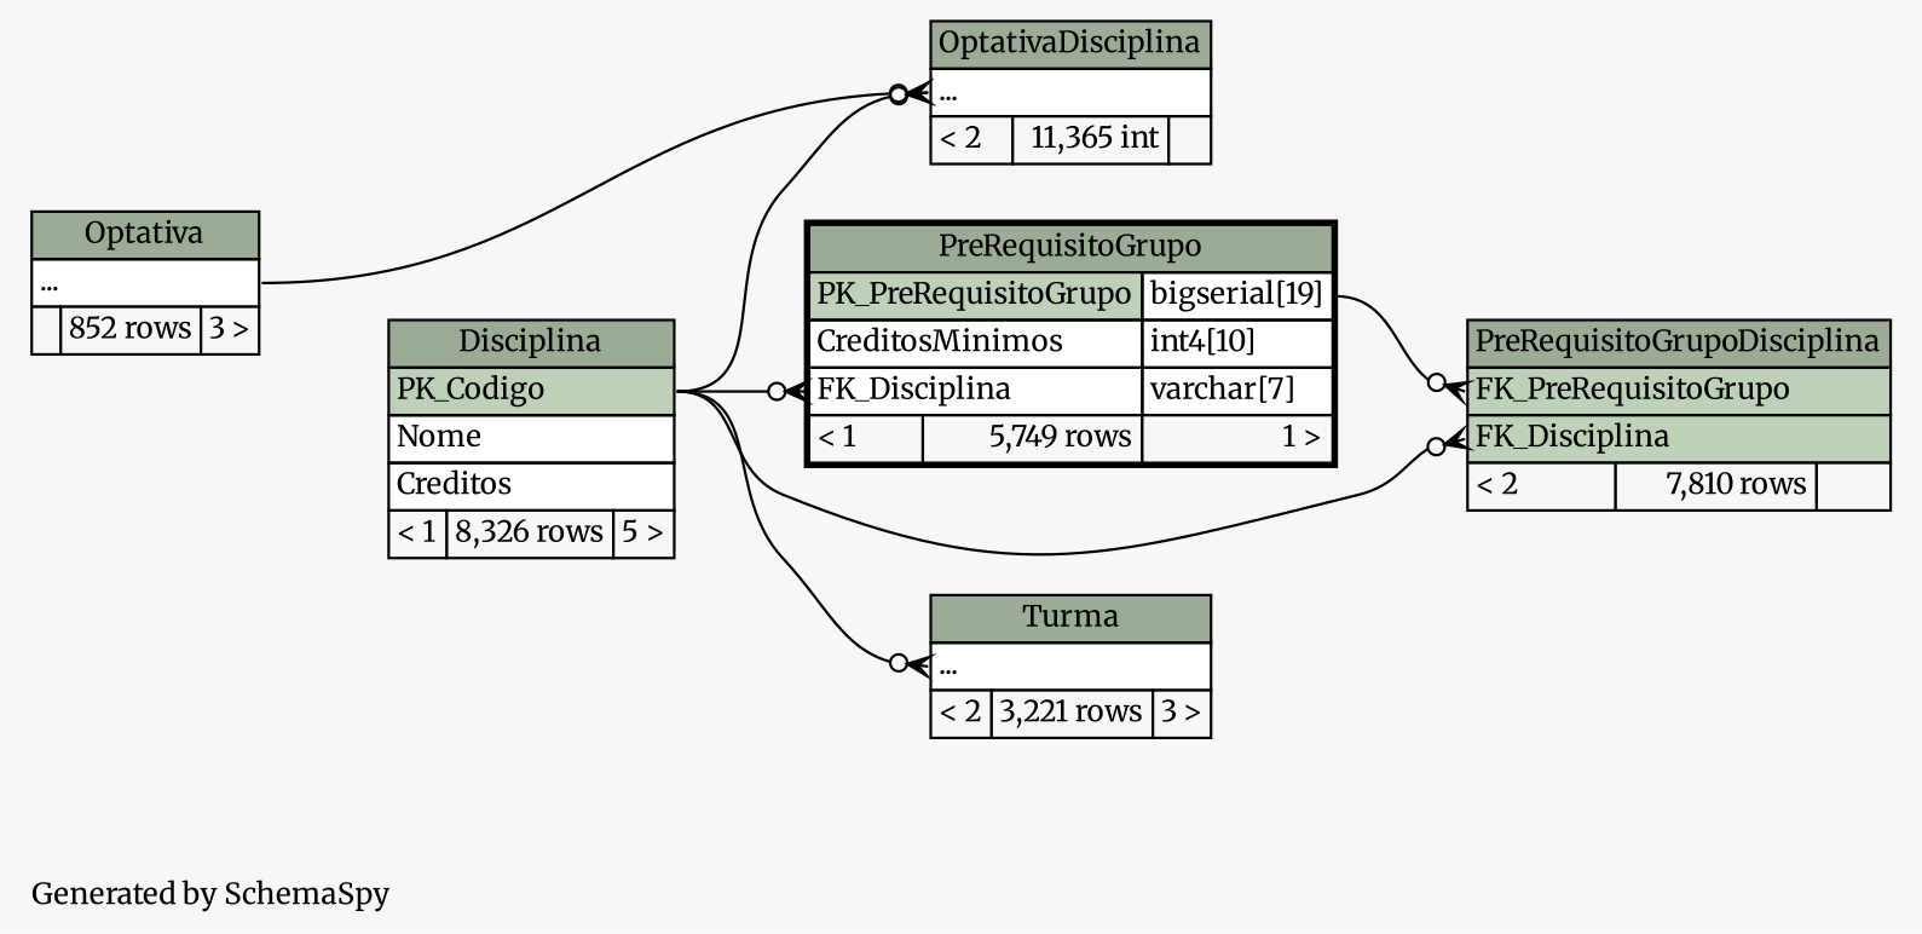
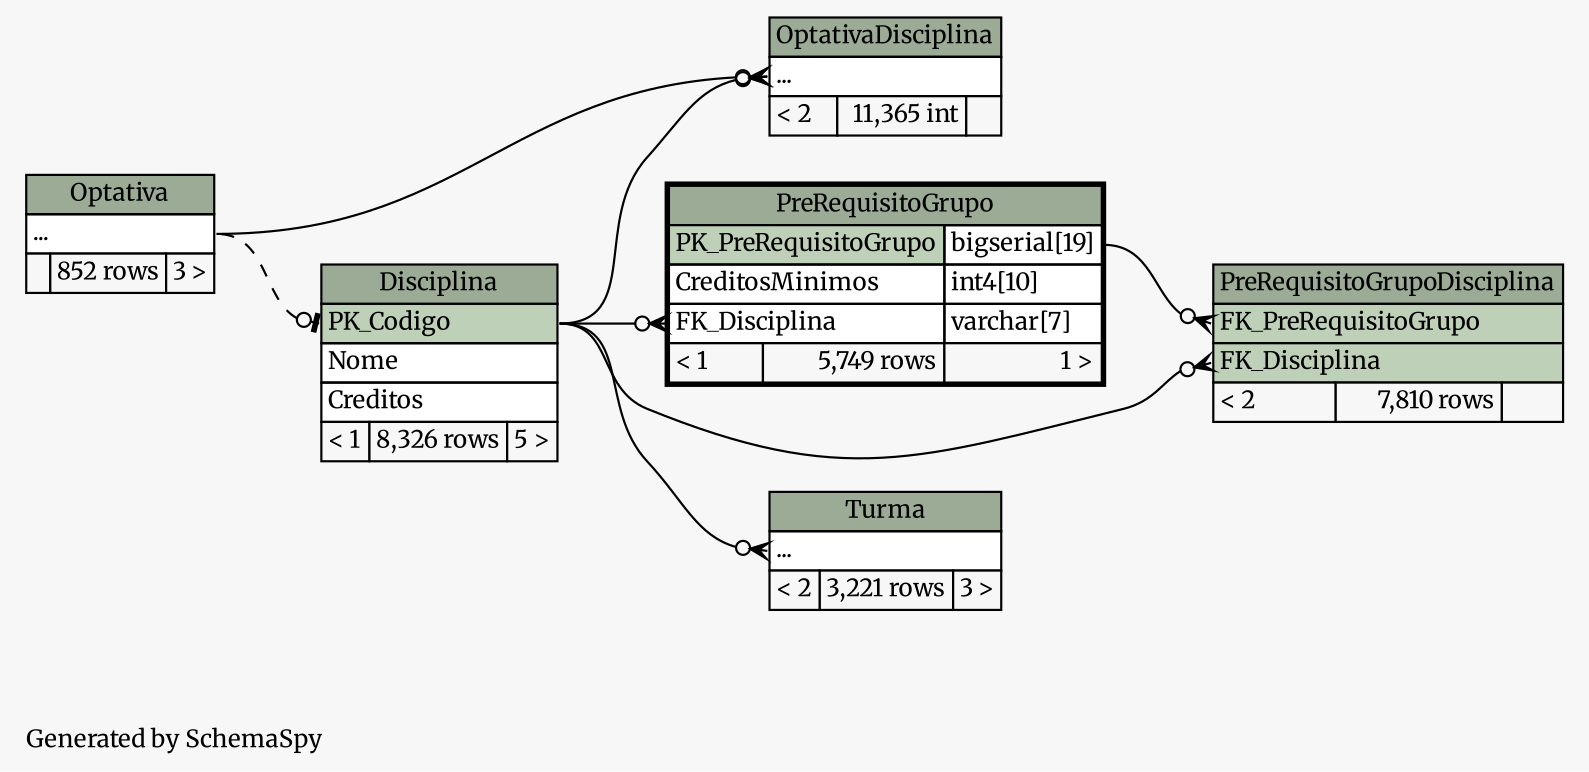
  digraph {
    bgcolor="#f7f7f7"
    fontname=Merriweather
    fontsize=11
    label="\nGenerated by SchemaSpy"
    labeljust=l
    nodesep=0.18
    rankdir=RL
    ranksep=0.46
    node [fontname=Merriweather fontsize=11 shape=plaintext]
    edge [arrowhead=none arrowsize=0.8 arrowtail=crowodot dir=back fontname=Merriweather headport="PK_Codigo:e" tailport="elipses:w"]
    n1 [label=<     <TABLE BORDER="0" CELLBORDER="1" CELLSPACING="0" BGCOLOR="#ffffff">       <TR><TD COLSPAN="3" BGCOLOR="#9bab96" ALIGN="CENTER">Disciplina</TD></TR>       <TR><TD PORT="PK_Codigo" COLSPAN="3" BGCOLOR="#bed1b8" ALIGN="LEFT">PK_Codigo</TD></TR>       <TR><TD PORT="Nome" COLSPAN="3" ALIGN="LEFT">Nome</TD></TR>       <TR><TD PORT="Creditos" COLSPAN="3" ALIGN="LEFT">Creditos</TD></TR>       <TR><TD ALIGN="LEFT" BGCOLOR="#f7f7f7">&lt; 1</TD><TD ALIGN="RIGHT" BGCOLOR="#f7f7f7">8,326 rows</TD><TD ALIGN="RIGHT" BGCOLOR="#f7f7f7">5 &gt;</TD></TR>     </TABLE>>]
    n2 [label=<     <TABLE BORDER="0" CELLBORDER="1" CELLSPACING="0" BGCOLOR="#ffffff">       <TR><TD COLSPAN="3" BGCOLOR="#9bab96" ALIGN="CENTER">Optativa</TD></TR>       <TR><TD PORT="elipses" COLSPAN="3" ALIGN="LEFT">...</TD></TR>       <TR><TD ALIGN="LEFT" BGCOLOR="#f7f7f7">  </TD><TD ALIGN="RIGHT" BGCOLOR="#f7f7f7">852 rows</TD><TD ALIGN="RIGHT" BGCOLOR="#f7f7f7">3 &gt;</TD></TR>     </TABLE>>]
    n3 [label=<     <TABLE BORDER="0" CELLBORDER="1" CELLSPACING="0" BGCOLOR="#ffffff">       <TR><TD COLSPAN="3" BGCOLOR="#9bab96" ALIGN="CENTER">OptativaDisciplina</TD></TR>       <TR><TD PORT="elipses" COLSPAN="3" ALIGN="LEFT">...</TD></TR>       <TR><TD ALIGN="LEFT" BGCOLOR="#f7f7f7">&lt; 2</TD><TD ALIGN="RIGHT" BGCOLOR="#f7f7f7">11,365 int</TD><TD ALIGN="RIGHT" BGCOLOR="#f7f7f7">  </TD></TR>     </TABLE>>]
    n4 [label=<     <TABLE BORDER="2" CELLBORDER="1" CELLSPACING="0" BGCOLOR="#ffffff">       <TR><TD COLSPAN="3" BGCOLOR="#9bab96" ALIGN="CENTER">PreRequisitoGrupo</TD></TR>       <TR><TD PORT="PK_PreRequisitoGrupo" COLSPAN="2" BGCOLOR="#bed1b8" ALIGN="LEFT">PK_PreRequisitoGrupo</TD><TD PORT="PK_PreRequisitoGrupo.type" ALIGN="LEFT">bigserial[19]</TD></TR>       <TR><TD PORT="CreditosMinimos" COLSPAN="2" ALIGN="LEFT">CreditosMinimos</TD><TD PORT="CreditosMinimos.type" ALIGN="LEFT">int4[10]</TD></TR>       <TR><TD PORT="FK_Disciplina" COLSPAN="2" ALIGN="LEFT">FK_Disciplina</TD><TD PORT="FK_Disciplina.type" ALIGN="LEFT">varchar[7]</TD></TR>       <TR><TD ALIGN="LEFT" BGCOLOR="#f7f7f7">&lt; 1</TD><TD ALIGN="RIGHT" BGCOLOR="#f7f7f7">5,749 rows</TD><TD ALIGN="RIGHT" BGCOLOR="#f7f7f7">1 &gt;</TD></TR>     </TABLE>>]
    n5 [label=<     <TABLE BORDER="0" CELLBORDER="1" CELLSPACING="0" BGCOLOR="#ffffff">       <TR><TD COLSPAN="3" BGCOLOR="#9bab96" ALIGN="CENTER">PreRequisitoGrupoDisciplina</TD></TR>       <TR><TD PORT="FK_PreRequisitoGrupo" COLSPAN="3" BGCOLOR="#bed1b8" ALIGN="LEFT">FK_PreRequisitoGrupo</TD></TR>       <TR><TD PORT="FK_Disciplina" COLSPAN="3" BGCOLOR="#bed1b8" ALIGN="LEFT">FK_Disciplina</TD></TR>       <TR><TD ALIGN="LEFT" BGCOLOR="#f7f7f7">&lt; 2</TD><TD ALIGN="RIGHT" BGCOLOR="#f7f7f7">7,810 rows</TD><TD ALIGN="RIGHT" BGCOLOR="#f7f7f7">  </TD></TR>     </TABLE>>]
    n6 [label=<     <TABLE BORDER="0" CELLBORDER="1" CELLSPACING="0" BGCOLOR="#ffffff">       <TR><TD COLSPAN="3" BGCOLOR="#9bab96" ALIGN="CENTER">Turma</TD></TR>       <TR><TD PORT="elipses" COLSPAN="3" ALIGN="LEFT">...</TD></TR>       <TR><TD ALIGN="LEFT" BGCOLOR="#f7f7f7">&lt; 2</TD><TD ALIGN="RIGHT" BGCOLOR="#f7f7f7">3,221 rows</TD><TD ALIGN="RIGHT" BGCOLOR="#f7f7f7">3 &gt;</TD></TR>     </TABLE>>]
+   n1 -> n2 [arrowtail=teeodot headport="elipses:e" style=dashed tailport="PK_Codigo:w"]
    n3 -> n1
    n3 -> n2 [headport="elipses:e"]
    n4 -> n1 [tailport="FK_Disciplina:w"]
    n5 -> n1 [tailport="FK_Disciplina:w"]
    n5 -> n4 [headport="PK_PreRequisitoGrupo.type:e" tailport="FK_PreRequisitoGrupo:w"]
    n6 -> n1
  }
